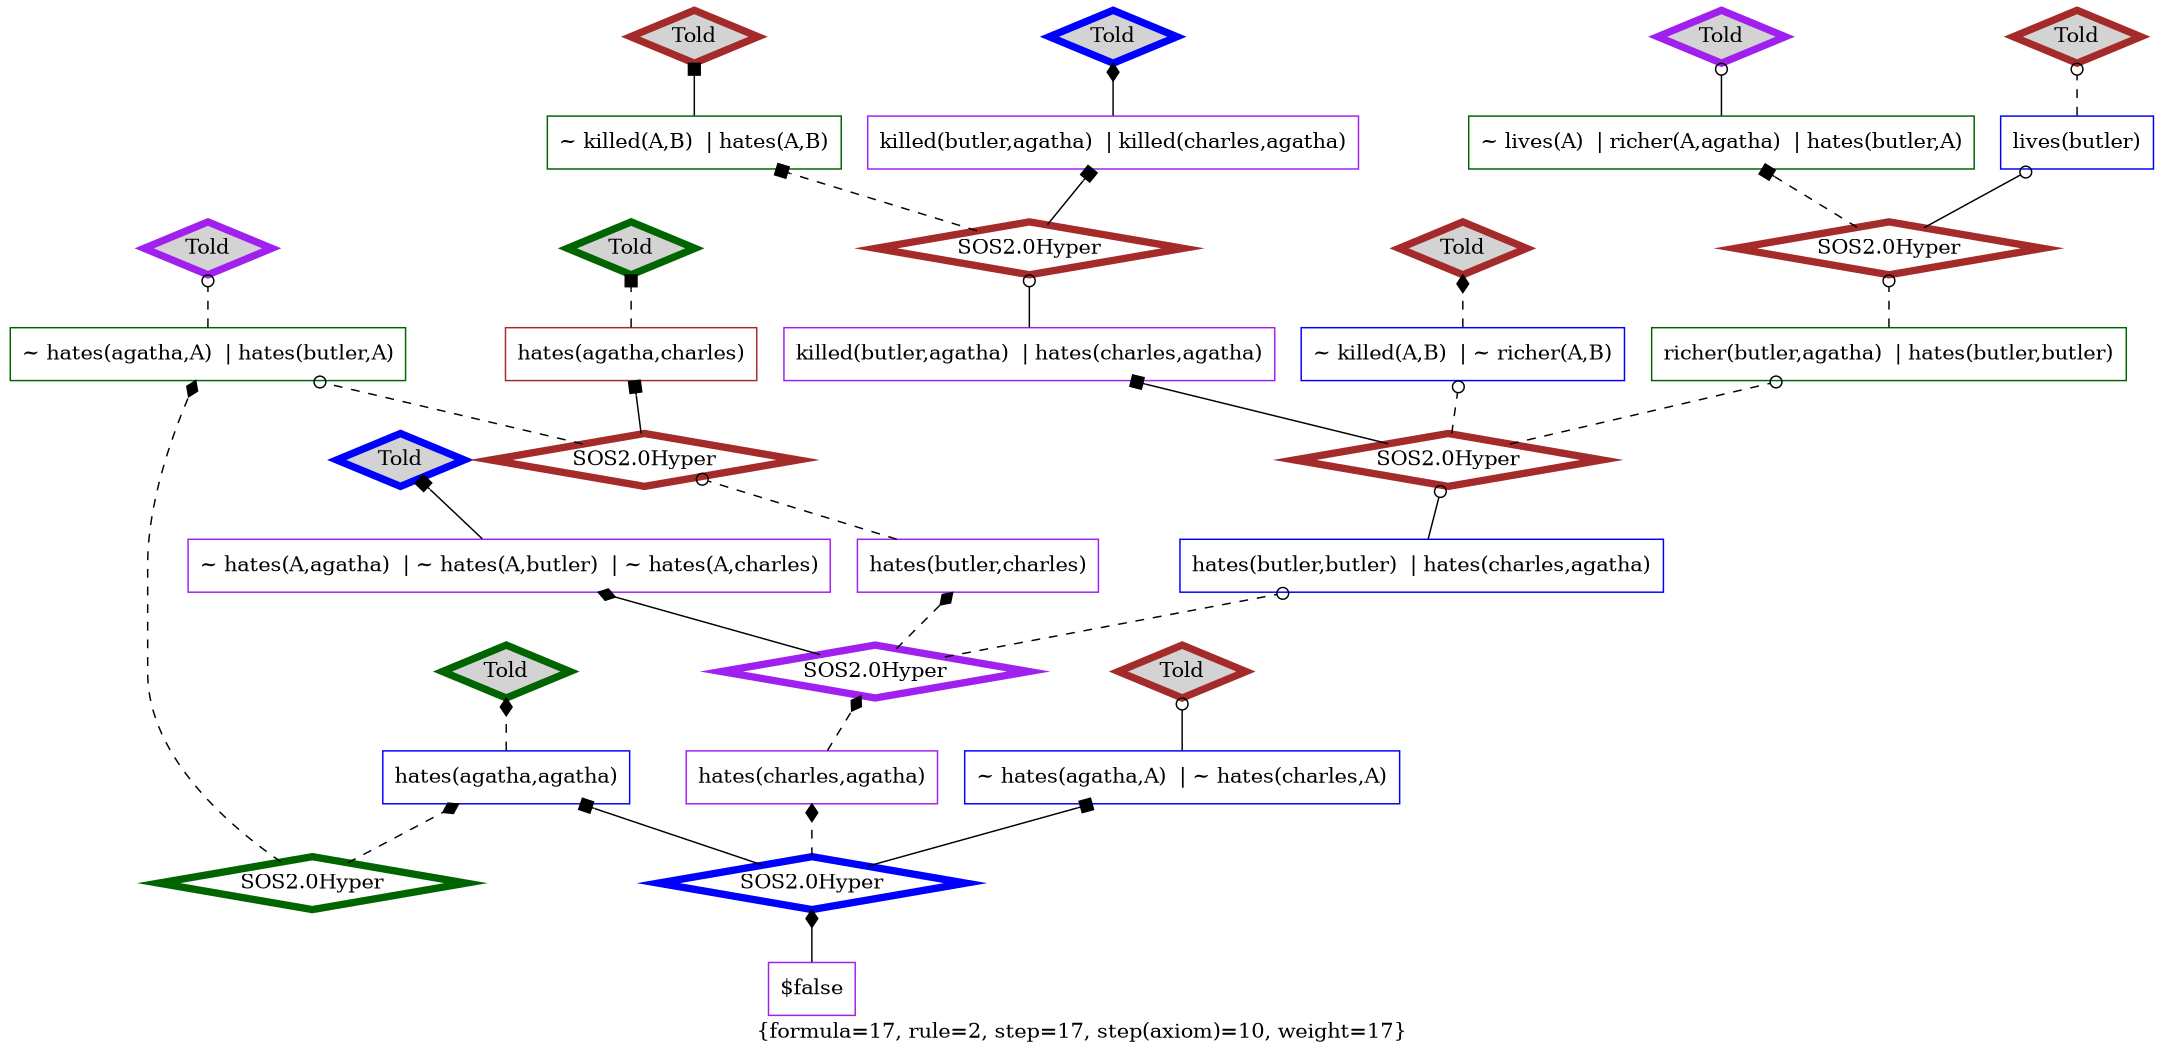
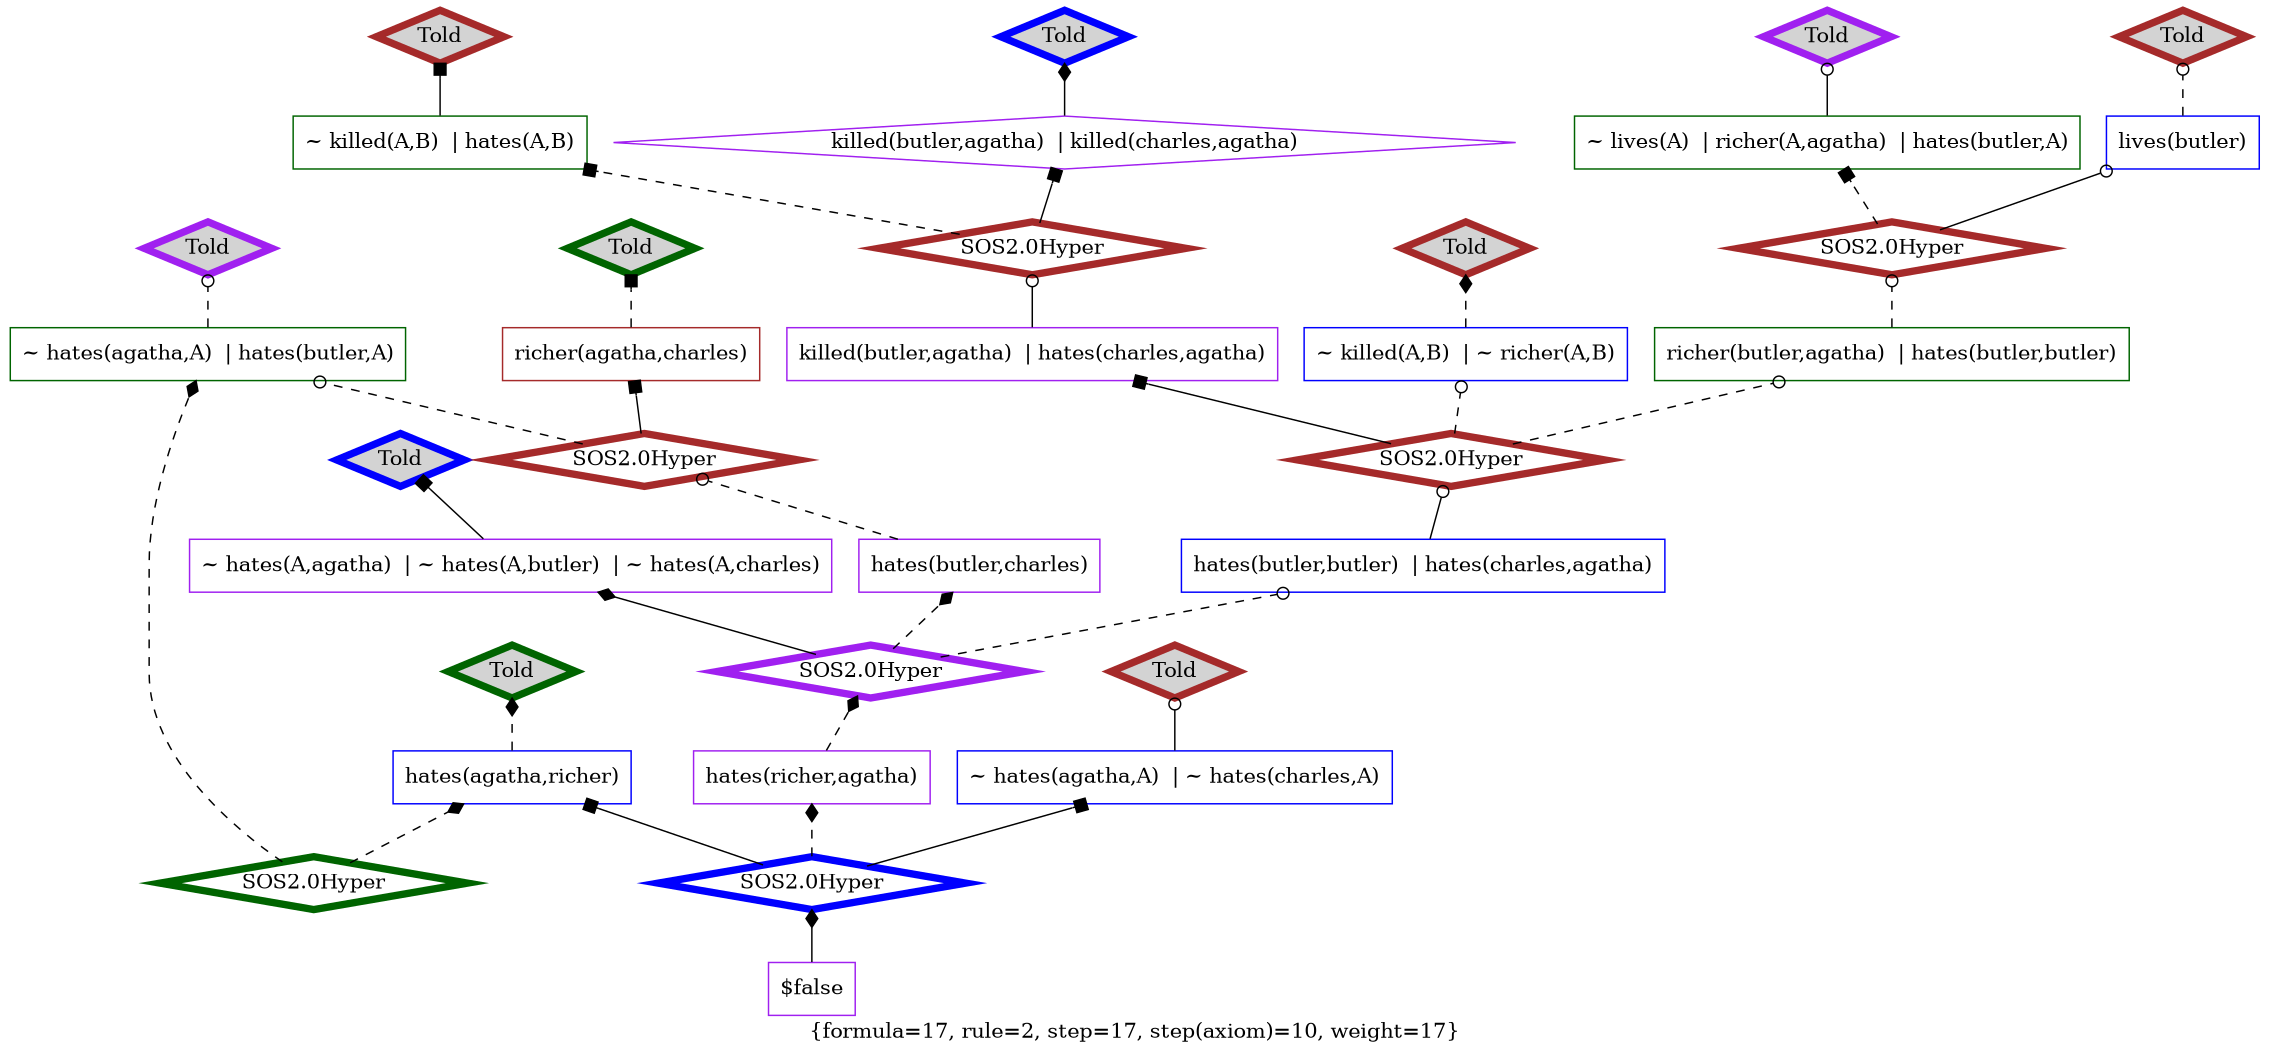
  digraph {
    label="{formula=17, rule=2, step=17, step(axiom)=10, weight=17}"
    labelloc=b
    rankdir=BT
    node [color=brown fillcolor=white shape=diamond style=filled penwidth=5]
    edge [arrowhead=odot style=dashed]
    n1 [color=blue label="hates(butler,butler)  | hates(charles,agatha)" shape=box penwidth=""]
    n2 [label="SOS2.0Hyper"]
    n3 [color=blue label="~ killed(A,B)  | ~ richer(A,B)" shape=box penwidth=""]
    n4 [color=darkgreen label="richer(butler,agatha)  | hates(butler,butler)" shape=box penwidth=""]
    n5 [color=purple label="killed(butler,agatha)  | hates(charles,agatha)" shape=box penwidth=""]
    n6 [color=purple label="~ hates(A,agatha)  | ~ hates(A,butler)  | ~ hates(A,charles)" shape=box penwidth=""]
    n7 [color=blue fillcolor=lightgrey label=Told]
    n8 [fillcolor=lightgrey label=Told]
    n9 [color=purple label="hates(butler,charles)" shape=box penwidth=""]
    n10 [label="SOS2.0Hyper"]
-   n11 [label="hates(agatha,charles)" shape=box penwidth=""]
+   n11 [label="richer(agatha,charles)" shape=box penwidth=""]
    n12 [color=darkgreen label="~ hates(agatha,A)  | hates(butler,A)" shape=box penwidth=""]
-   n13 [color=purple label="hates(charles,agatha)" shape=box penwidth=""]
+   n13 [color=purple label="hates(richer,agatha)" shape=box penwidth=""]
    n14 [color=purple label="SOS2.0Hyper"]
    n15 [color=darkgreen label="SOS2.0Hyper"]
-   n16 [color=blue label="hates(agatha,agatha)" shape=box penwidth=""]
+   n16 [color=blue label="hates(agatha,richer)" shape=box penwidth=""]
    n17 [color=darkgreen label="~ killed(A,B)  | hates(A,B)" shape=box penwidth=""]
    n18 [fillcolor=lightgrey label=Told]
    n19 [label="SOS2.0Hyper"]
    n20 [color=darkgreen label="~ lives(A)  | richer(A,agatha)  | hates(butler,A)" shape=box penwidth=""]
    n21 [color=blue label="lives(butler)" shape=box penwidth=""]
    n22 [color=purple label="$false" shape=box penwidth=""]
    n23 [color=blue label="SOS2.0Hyper"]
    n24 [color=blue label="~ hates(agatha,A)  | ~ hates(charles,A)" shape=box penwidth=""]
    n25 [color=darkgreen fillcolor=lightgrey label=Told]
    n26 [color=purple fillcolor=lightgrey label=Told]
    n27 [fillcolor=lightgrey label=Told]
    n28 [fillcolor=lightgrey label=Told]
    n29 [color=darkgreen fillcolor=lightgrey label=Told]
    n30 [color=purple fillcolor=lightgrey label=Told]
    n31 [label="SOS2.0Hyper"]
-   n32 [color=purple label="killed(butler,agatha)  | killed(charles,agatha)" shape=box penwidth=""]
+   n32 [color=purple label="killed(butler,agatha)  | killed(charles,agatha)" penwidth=""]
    n33 [color=blue fillcolor=lightgrey label=Told]
    n1 -> n2 [style=solid]
    n2 -> n3
    n2 -> n4
    n2 -> n5 [arrowhead=box style=solid]
    n3 -> n8 [arrowhead=diamond]
    n4 -> n19
    n5 -> n31 [style=solid]
    n6 -> n7 [arrowhead=box style=solid]
    n9 -> n10
    n10 -> n11 [arrowhead=box style=solid]
    n10 -> n12
    n11 -> n29 [arrowhead=box]
    n12 -> n30
    n13 -> n14 [arrowhead=diamond]
    n14 -> n1
    n14 -> n6 [arrowhead=diamond style=solid]
    n14 -> n9 [arrowhead=diamond]
    n15 -> n12 [arrowhead=diamond]
    n15 -> n16 [arrowhead=diamond]
    n16 -> n25 [arrowhead=diamond]
    n17 -> n18 [arrowhead=box style=solid]
    n19 -> n20 [arrowhead=box]
    n19 -> n21 [style=solid]
    n20 -> n26 [style=solid]
    n21 -> n28
    n22 -> n23 [arrowhead=diamond style=solid]
    n23 -> n13 [arrowhead=diamond]
    n23 -> n16 [arrowhead=box style=solid]
    n23 -> n24 [arrowhead=box style=solid]
    n24 -> n27 [style=solid]
    n31 -> n17 [arrowhead=box]
    n31 -> n32 [arrowhead=box style=solid]
    n32 -> n33 [arrowhead=diamond style=solid]
  }
